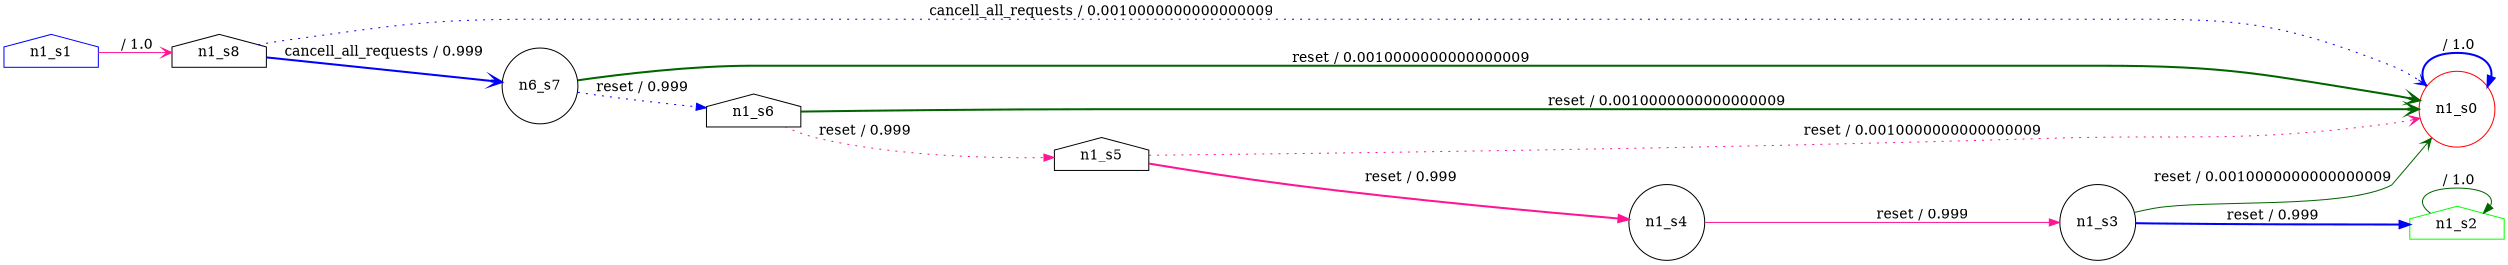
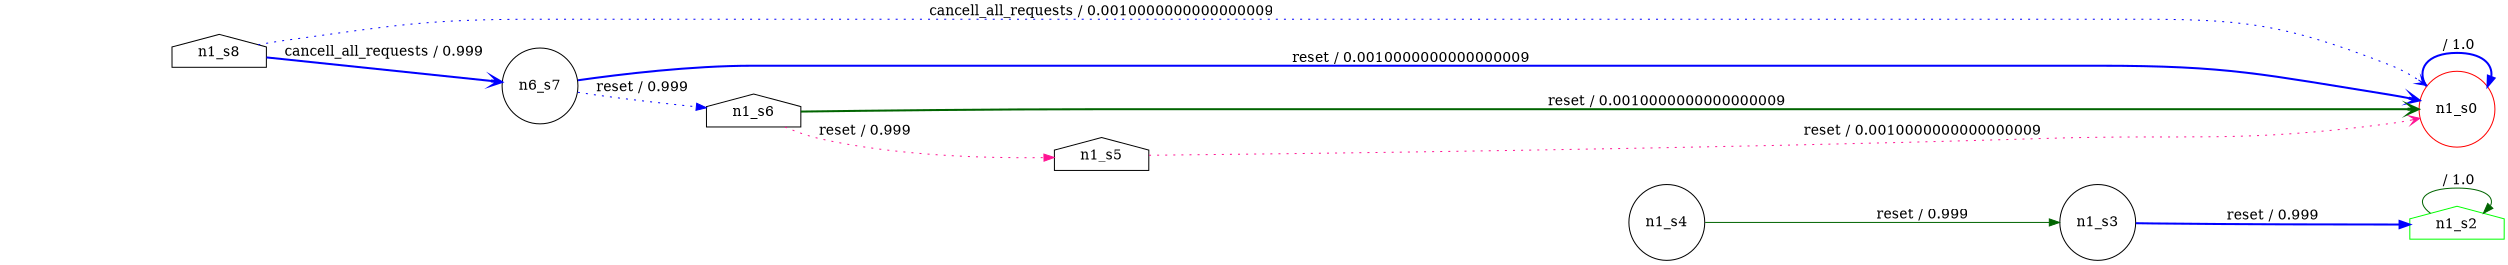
  digraph {
    rankdir=LR
    node [shape=house]
    edge [arrowhead=normal color=blue style=bold]
    n1 [color=red label=n1_s0 shape=circle]
-   n2 [color=blue label=n1_s1]
    n3 [label=n1_s8]
    n4 [label=n6_s7 shape=circle]
    n5 [color=green label=n1_s2]
    n6 [label=n1_s3 shape=circle]
    n7 [label=n1_s4 shape=circle]
    n8 [label=n1_s5]
    n9 [label=n1_s6]
    n1 -> n1 [label=" / 1.0"]
-   n2 -> n3 [arrowhead=vee color=deeppink label=" / 1.0" style=solid]
    n3 -> n1 [arrowhead=vee label="cancell_all_requests / 0.0010000000000000009" style=dotted]
    n3 -> n4 [arrowhead=vee label="cancell_all_requests / 0.999"]
-   n4 -> n1 [arrowhead=vee color=darkgreen label="reset / 0.0010000000000000009"]
+   n4 -> n1 [arrowhead=vee label="reset / 0.0010000000000000009"]
    n4 -> n9 [label="reset / 0.999" style=dotted]
    n5 -> n5 [color=darkgreen label=" / 1.0" style=solid]
-   n6 -> n1 [arrowhead=vee color=darkgreen label="reset / 0.0010000000000000009" style=solid]
    n6 -> n5 [label="reset / 0.999"]
-   n7 -> n6 [color=deeppink label="reset / 0.999" style=solid]
+   n7 -> n6 [color=darkgreen label="reset / 0.999" style=solid]
    n8 -> n1 [arrowhead=vee color=deeppink label="reset / 0.0010000000000000009" style=dotted]
-   n8 -> n7 [color=deeppink label="reset / 0.999"]
    n9 -> n1 [arrowhead=vee color=darkgreen label="reset / 0.0010000000000000009"]
    n9 -> n8 [color=deeppink label="reset / 0.999" style=dotted]
  }
